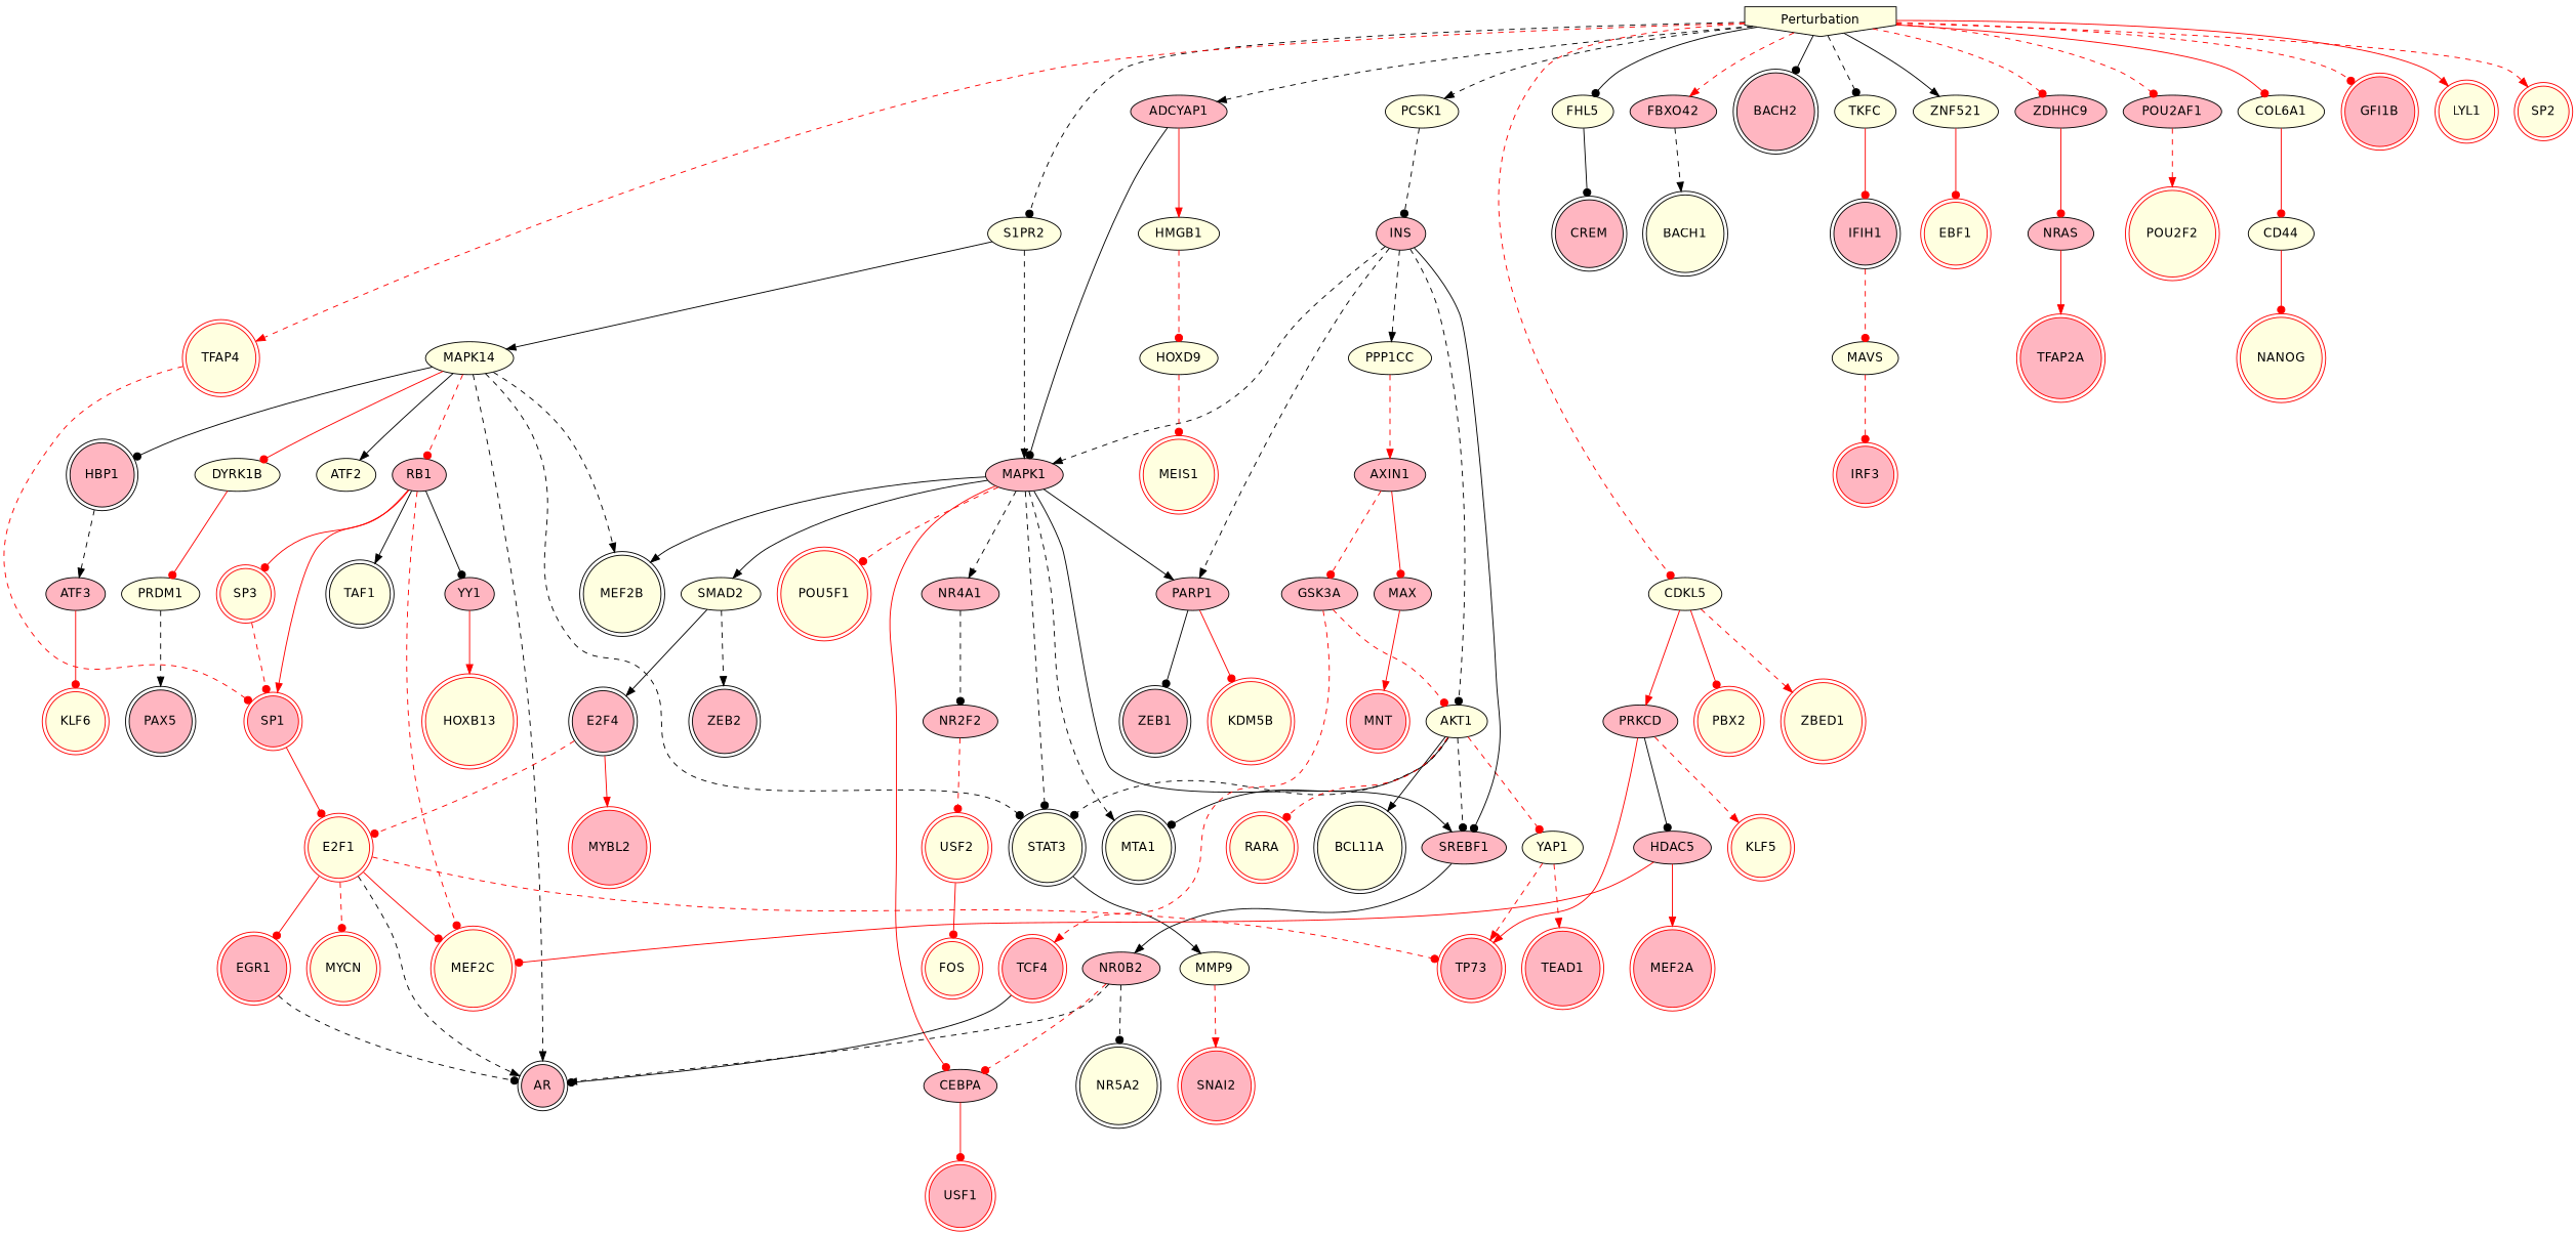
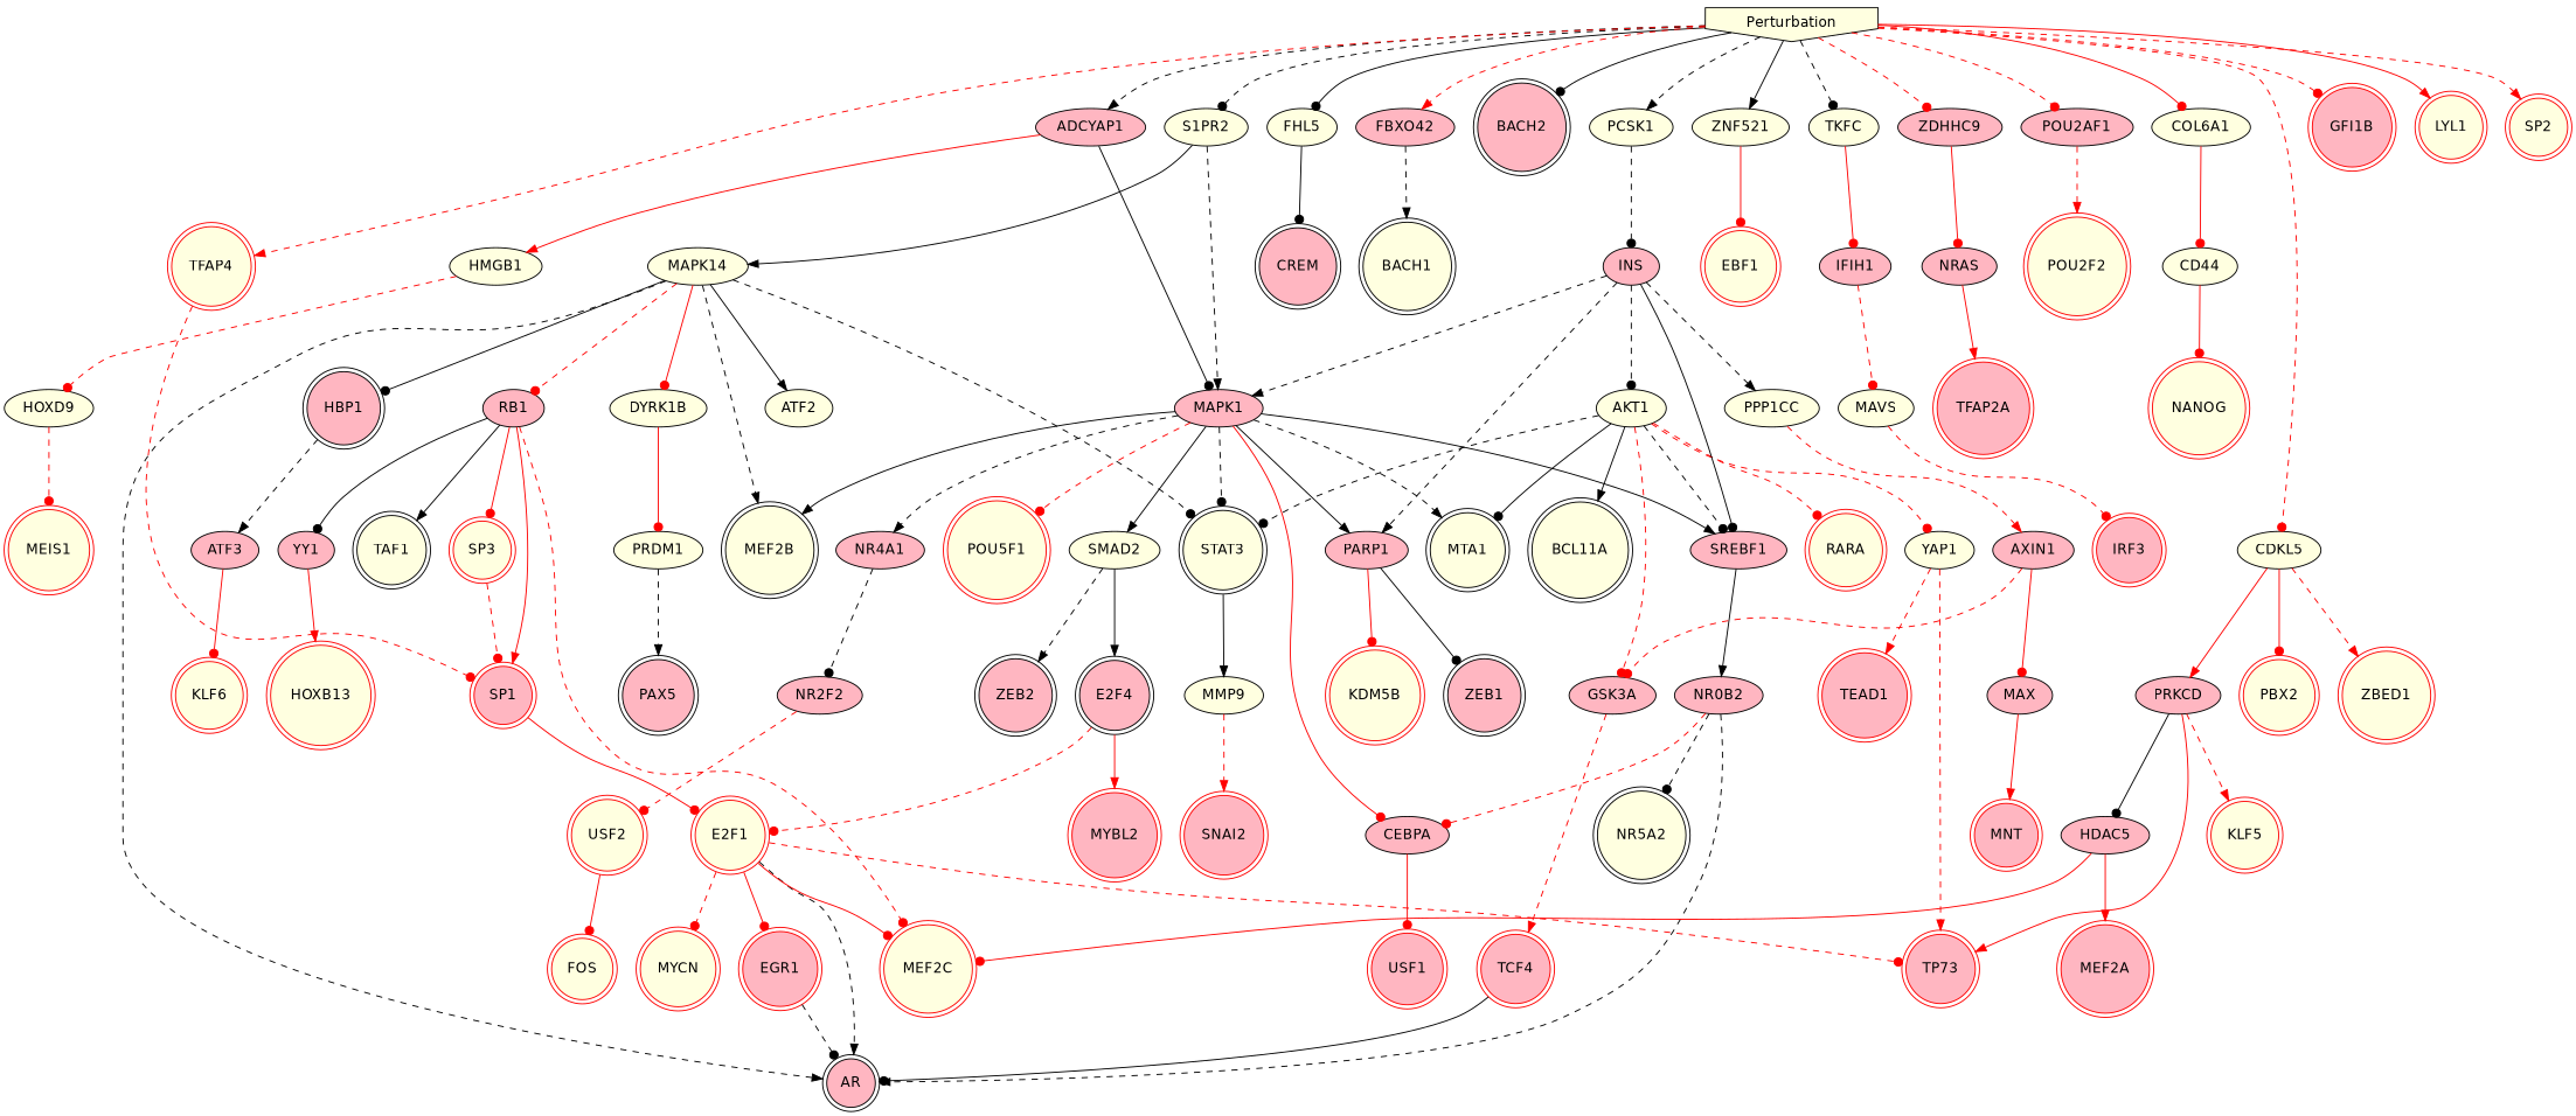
  digraph {
    fontname="DejaVu Sans"
    node [fillcolor=lightyellow fontname="DejaVu Sans" style=filled shape=doublecircle]
    edge [arrowhead=dot color=red fontname="DejaVu Sans" penwidth=1 style=dashed]
    MAPK14 [shape=""]
    STAT3 [color=black]
    ATF2 [shape=""]
    AR [color=black fillcolor=lightpink]
    HBP1 [color=black fillcolor=lightpink]
    MEF2B [color=black]
    RB1 [fillcolor=lightpink shape=""]
    DYRK1B [shape=""]
    MMP9 [shape=""]
    ATF3 [fillcolor=lightpink shape=""]
    MEF2C [color=red]
    TAF1 [color=black]
    YY1 [fillcolor=lightpink shape=""]
    SP1 [color=red fillcolor=lightpink]
    SP3 [color=red]
    PRDM1 [shape=""]
    SNAI2 [color=red fillcolor=lightpink]
    KLF6 [color=red]
    MAPK1 [fillcolor=lightpink shape=""]
    SMAD2 [shape=""]
    PARP1 [fillcolor=lightpink shape=""]
    NR4A1 [fillcolor=lightpink shape=""]
    MTA1 [color=black]
    SREBF1 [fillcolor=lightpink shape=""]
    CEBPA [fillcolor=lightpink shape=""]
    POU5F1 [color=red]
    ZEB2 [color=black fillcolor=lightpink]
    E2F4 [color=black fillcolor=lightpink]
    ZEB1 [color=black fillcolor=lightpink]
    KDM5B [color=red]
    NR2F2 [fillcolor=lightpink shape=""]
    NR0B2 [fillcolor=lightpink shape=""]
    USF1 [color=red fillcolor=lightpink]
    E2F1 [color=red]
    MYBL2 [color=red fillcolor=lightpink]
    USF2 [color=red]
    NR5A2 [color=black]
    AKT1 [shape=""]
    BCL11A [color=black]
    GSK3A [fillcolor=lightpink shape=""]
    YAP1 [shape=""]
    RARA [color=red]
    TCF4 [color=red fillcolor=lightpink]
    TP73 [color=red fillcolor=lightpink]
    TEAD1 [color=red fillcolor=lightpink]
    EGR1 [color=red fillcolor=lightpink]
    MYCN [color=red]
    HOXB13 [color=red]
    PRKCD [fillcolor=lightpink shape=""]
    HDAC5 [fillcolor=lightpink shape=""]
    KLF5 [color=red]
    MEF2A [color=red fillcolor=lightpink]
    INS [fillcolor=lightpink shape=""]
    PPP1CC [shape=""]
    AXIN1 [fillcolor=lightpink shape=""]
    MAX [fillcolor=lightpink shape=""]
    FOS [color=red]
    ADCYAP1 [fillcolor=lightpink shape=""]
    HMGB1 [shape=""]
    HOXD9 [shape=""]
    S1PR2 [shape=""]
    FHL5 [shape=""]
    CREM [color=black fillcolor=lightpink]
    PCSK1 [shape=""]
    n65 [fillcolor=lightpink label=FBXO42 shape=""]
    BACH1 [color=black]
    PAX5 [color=black fillcolor=lightpink]
    Perturbation [color=black shape=invhouse]
    BACH2 [color=black fillcolor=lightpink]
    TKFC [shape=""]
    ZNF521 [shape=""]
    ZDHHC9 [fillcolor=lightpink shape=""]
    TFAP4 [color=red]
    POU2AF1 [fillcolor=lightpink shape=""]
    COL6A1 [shape=""]
    CDKL5 [shape=""]
    GFI1B [color=red fillcolor=lightpink]
    LYL1 [color=red]
    SP2 [color=red]
-   IFIH1 [fillcolor=lightpink]
+   IFIH1 [fillcolor=lightpink shape=""]
    EBF1 [color=red]
    NRAS [fillcolor=lightpink shape=""]
    POU2F2 [color=red]
    CD44 [shape=""]
    PBX2 [color=red]
    ZBED1 [color=red]
    MAVS [shape=""]
    IRF3 [color=red fillcolor=lightpink]
    TFAP2A [color=red fillcolor=lightpink]
    MNT [color=red fillcolor=lightpink]
    MEIS1 [color=red]
    NANOG [color=red]
    MAPK14 -> STAT3 [color=black]
    MAPK14 -> ATF2 [arrowhead=normal color=black style=bold]
    MAPK14 -> AR [arrowhead=normal color=black]
    MAPK14 -> HBP1 [color=black style=bold]
    MAPK14 -> MEF2B [arrowhead=normal color=black]
    MAPK14 -> RB1
    MAPK14 -> DYRK1B [style=bold]
    STAT3 -> MMP9 [arrowhead=normal color=black style=bold]
    HBP1 -> ATF3 [arrowhead=normal color=black]
    RB1 -> MEF2C
    RB1 -> TAF1 [arrowhead=normal color=black style=bold]
    RB1 -> YY1 [color=black style=bold]
    RB1 -> SP1 [arrowhead=normal style=bold]
    RB1 -> SP3 [style=bold]
    DYRK1B -> PRDM1 [style=bold]
    MMP9 -> SNAI2 [arrowhead=normal]
    ATF3 -> KLF6 [style=bold]
    YY1 -> HOXB13 [arrowhead=normal style=bold]
    SP1 -> E2F1 [style=bold]
    SP3 -> SP1
    PRDM1 -> PAX5 [arrowhead=normal color=black]
    MAPK1 -> STAT3 [color=black]
    MAPK1 -> MEF2B [arrowhead=normal color=black style=bold]
    MAPK1 -> SMAD2 [arrowhead=normal color=black style=bold]
    MAPK1 -> PARP1 [arrowhead=normal color=black style=bold]
    MAPK1 -> NR4A1 [arrowhead=normal color=black]
    MAPK1 -> MTA1 [arrowhead=normal color=black]
    MAPK1 -> SREBF1 [arrowhead=normal color=black style=bold]
    MAPK1 -> CEBPA [style=bold]
    MAPK1 -> POU5F1
    SMAD2 -> ZEB2 [arrowhead=normal color=black]
    SMAD2 -> E2F4 [arrowhead=normal color=black style=bold]
    PARP1 -> ZEB1 [color=black style=bold]
    PARP1 -> KDM5B [style=bold]
    NR4A1 -> NR2F2 [color=black]
    SREBF1 -> NR0B2 [arrowhead=normal color=black style=bold]
    CEBPA -> USF1 [style=bold]
    E2F4 -> E2F1
    E2F4 -> MYBL2 [arrowhead=normal style=bold]
    NR2F2 -> USF2
    NR0B2 -> AR [arrowhead=normal color=black]
    NR0B2 -> CEBPA
    NR0B2 -> NR5A2 [color=black]
    E2F1 -> AR [arrowhead=normal color=black]
    E2F1 -> MEF2C [style=bold]
    E2F1 -> TP73
    E2F1 -> EGR1 [style=bold]
    E2F1 -> MYCN
    USF2 -> FOS [style=bold]
    AKT1 -> STAT3 [color=black]
    AKT1 -> MTA1 [color=black style=bold]
    AKT1 -> SREBF1 [color=black]
    AKT1 -> BCL11A [arrowhead=normal color=black style=bold]
-   GSK3A -> AKT1
+   AKT1 -> GSK3A
    AKT1 -> YAP1
    AKT1 -> RARA
    GSK3A -> TCF4 [arrowhead=normal]
    YAP1 -> TP73 [arrowhead=normal]
    YAP1 -> TEAD1 [arrowhead=normal]
    TCF4 -> AR [color=black style=bold]
    EGR1 -> AR [color=black]
    PRKCD -> TP73 [arrowhead=normal style=bold]
    PRKCD -> HDAC5 [color=black style=bold]
    PRKCD -> KLF5 [arrowhead=normal]
    HDAC5 -> MEF2C [style=bold]
    HDAC5 -> MEF2A [arrowhead=normal style=bold]
    INS -> MAPK1 [arrowhead=normal color=black]
    INS -> PARP1 [arrowhead=normal color=black]
    INS -> SREBF1 [color=black style=bold]
    INS -> AKT1 [color=black]
    INS -> PPP1CC [arrowhead=normal color=black]
    PPP1CC -> AXIN1 [arrowhead=normal]
    AXIN1 -> GSK3A
    AXIN1 -> MAX [style=bold]
    MAX -> MNT [arrowhead=normal style=bold]
    ADCYAP1 -> MAPK1 [color=black style=bold]
    ADCYAP1 -> HMGB1 [arrowhead=normal style=bold]
    HMGB1 -> HOXD9
    HOXD9 -> MEIS1
    S1PR2 -> MAPK14 [arrowhead=normal color=black style=bold]
    S1PR2 -> MAPK1 [arrowhead=normal color=black]
    FHL5 -> CREM [color=black style=bold]
    PCSK1 -> INS [color=black]
    n65 -> BACH1 [arrowhead=normal color=black]
    Perturbation -> ADCYAP1 [arrowhead=normal color=black]
    Perturbation -> S1PR2 [color=black]
    Perturbation -> FHL5 [color=black style=bold]
    Perturbation -> PCSK1 [arrowhead=normal color=black]
    Perturbation -> n65 [arrowhead=normal]
    Perturbation -> BACH2 [color=black style=bold]
    Perturbation -> TKFC [color=black]
    Perturbation -> ZNF521 [arrowhead=normal color=black style=bold]
    Perturbation -> ZDHHC9
    Perturbation -> TFAP4 [arrowhead=normal]
    Perturbation -> POU2AF1
    Perturbation -> COL6A1 [style=bold]
    Perturbation -> CDKL5
    Perturbation -> GFI1B
    Perturbation -> LYL1 [arrowhead=normal style=bold]
    Perturbation -> SP2 [arrowhead=normal]
    TKFC -> IFIH1 [style=bold]
    ZNF521 -> EBF1 [style=bold]
    ZDHHC9 -> NRAS [style=bold]
    TFAP4 -> SP1
    POU2AF1 -> POU2F2 [arrowhead=normal]
    COL6A1 -> CD44 [style=bold]
    CDKL5 -> PRKCD [arrowhead=normal style=bold]
    CDKL5 -> PBX2 [style=bold]
    CDKL5 -> ZBED1 [arrowhead=normal]
    IFIH1 -> MAVS
    NRAS -> TFAP2A [arrowhead=normal style=bold]
    CD44 -> NANOG [style=bold]
    MAVS -> IRF3
  }
